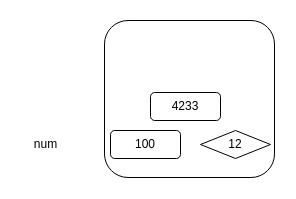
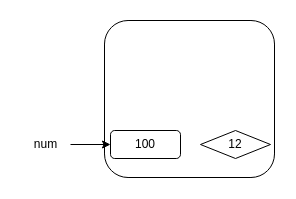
  <mxCell id="0" />
  <mxCell id="1" parent="0" />
+ <mxCell id="2" style="edgeStyle=orthogonalEdgeStyle;rounded=0;orthogonalLoop=1;jettySize=auto;html=1;entryX=0;entryY=0.5;entryDx=0;entryDy=0;" edge="1" parent="1" source="3" target="5"><mxGeometry relative="1" as="geometry" /></mxCell>
  <mxCell id="3" value="num" style="text;html=1;align=center;verticalAlign=middle;resizable=0;points=[];autosize=1;strokeColor=none;fillColor=none;" vertex="1" parent="1"><mxGeometry x="20" y="129" width="50" height="30" as="geometry" /></mxCell>
  <mxCell id="4" value="" style="rounded=1;whiteSpace=wrap;html=1;fillColor=none;" vertex="1" parent="1"><mxGeometry x="104" y="20" width="170" height="157" as="geometry" /></mxCell>
  <mxCell id="5" value="100" style="rounded=1;whiteSpace=wrap;html=1;fillColor=none;" vertex="1" parent="1"><mxGeometry x="110" y="130" width="70" height="28" as="geometry" /></mxCell>
  <mxCell id="6" value="12" style="rhombus;whiteSpace=wrap;html=1;fillColor=none;" vertex="1" parent="1"><mxGeometry x="200" y="130" width="70" height="28" as="geometry" /></mxCell>
- <mxCell id="7" value="4233" style="rounded=1;whiteSpace=wrap;html=1;fillColor=none;" vertex="1" parent="1"><mxGeometry x="150" y="92" width="70" height="28" as="geometry" /></mxCell>
